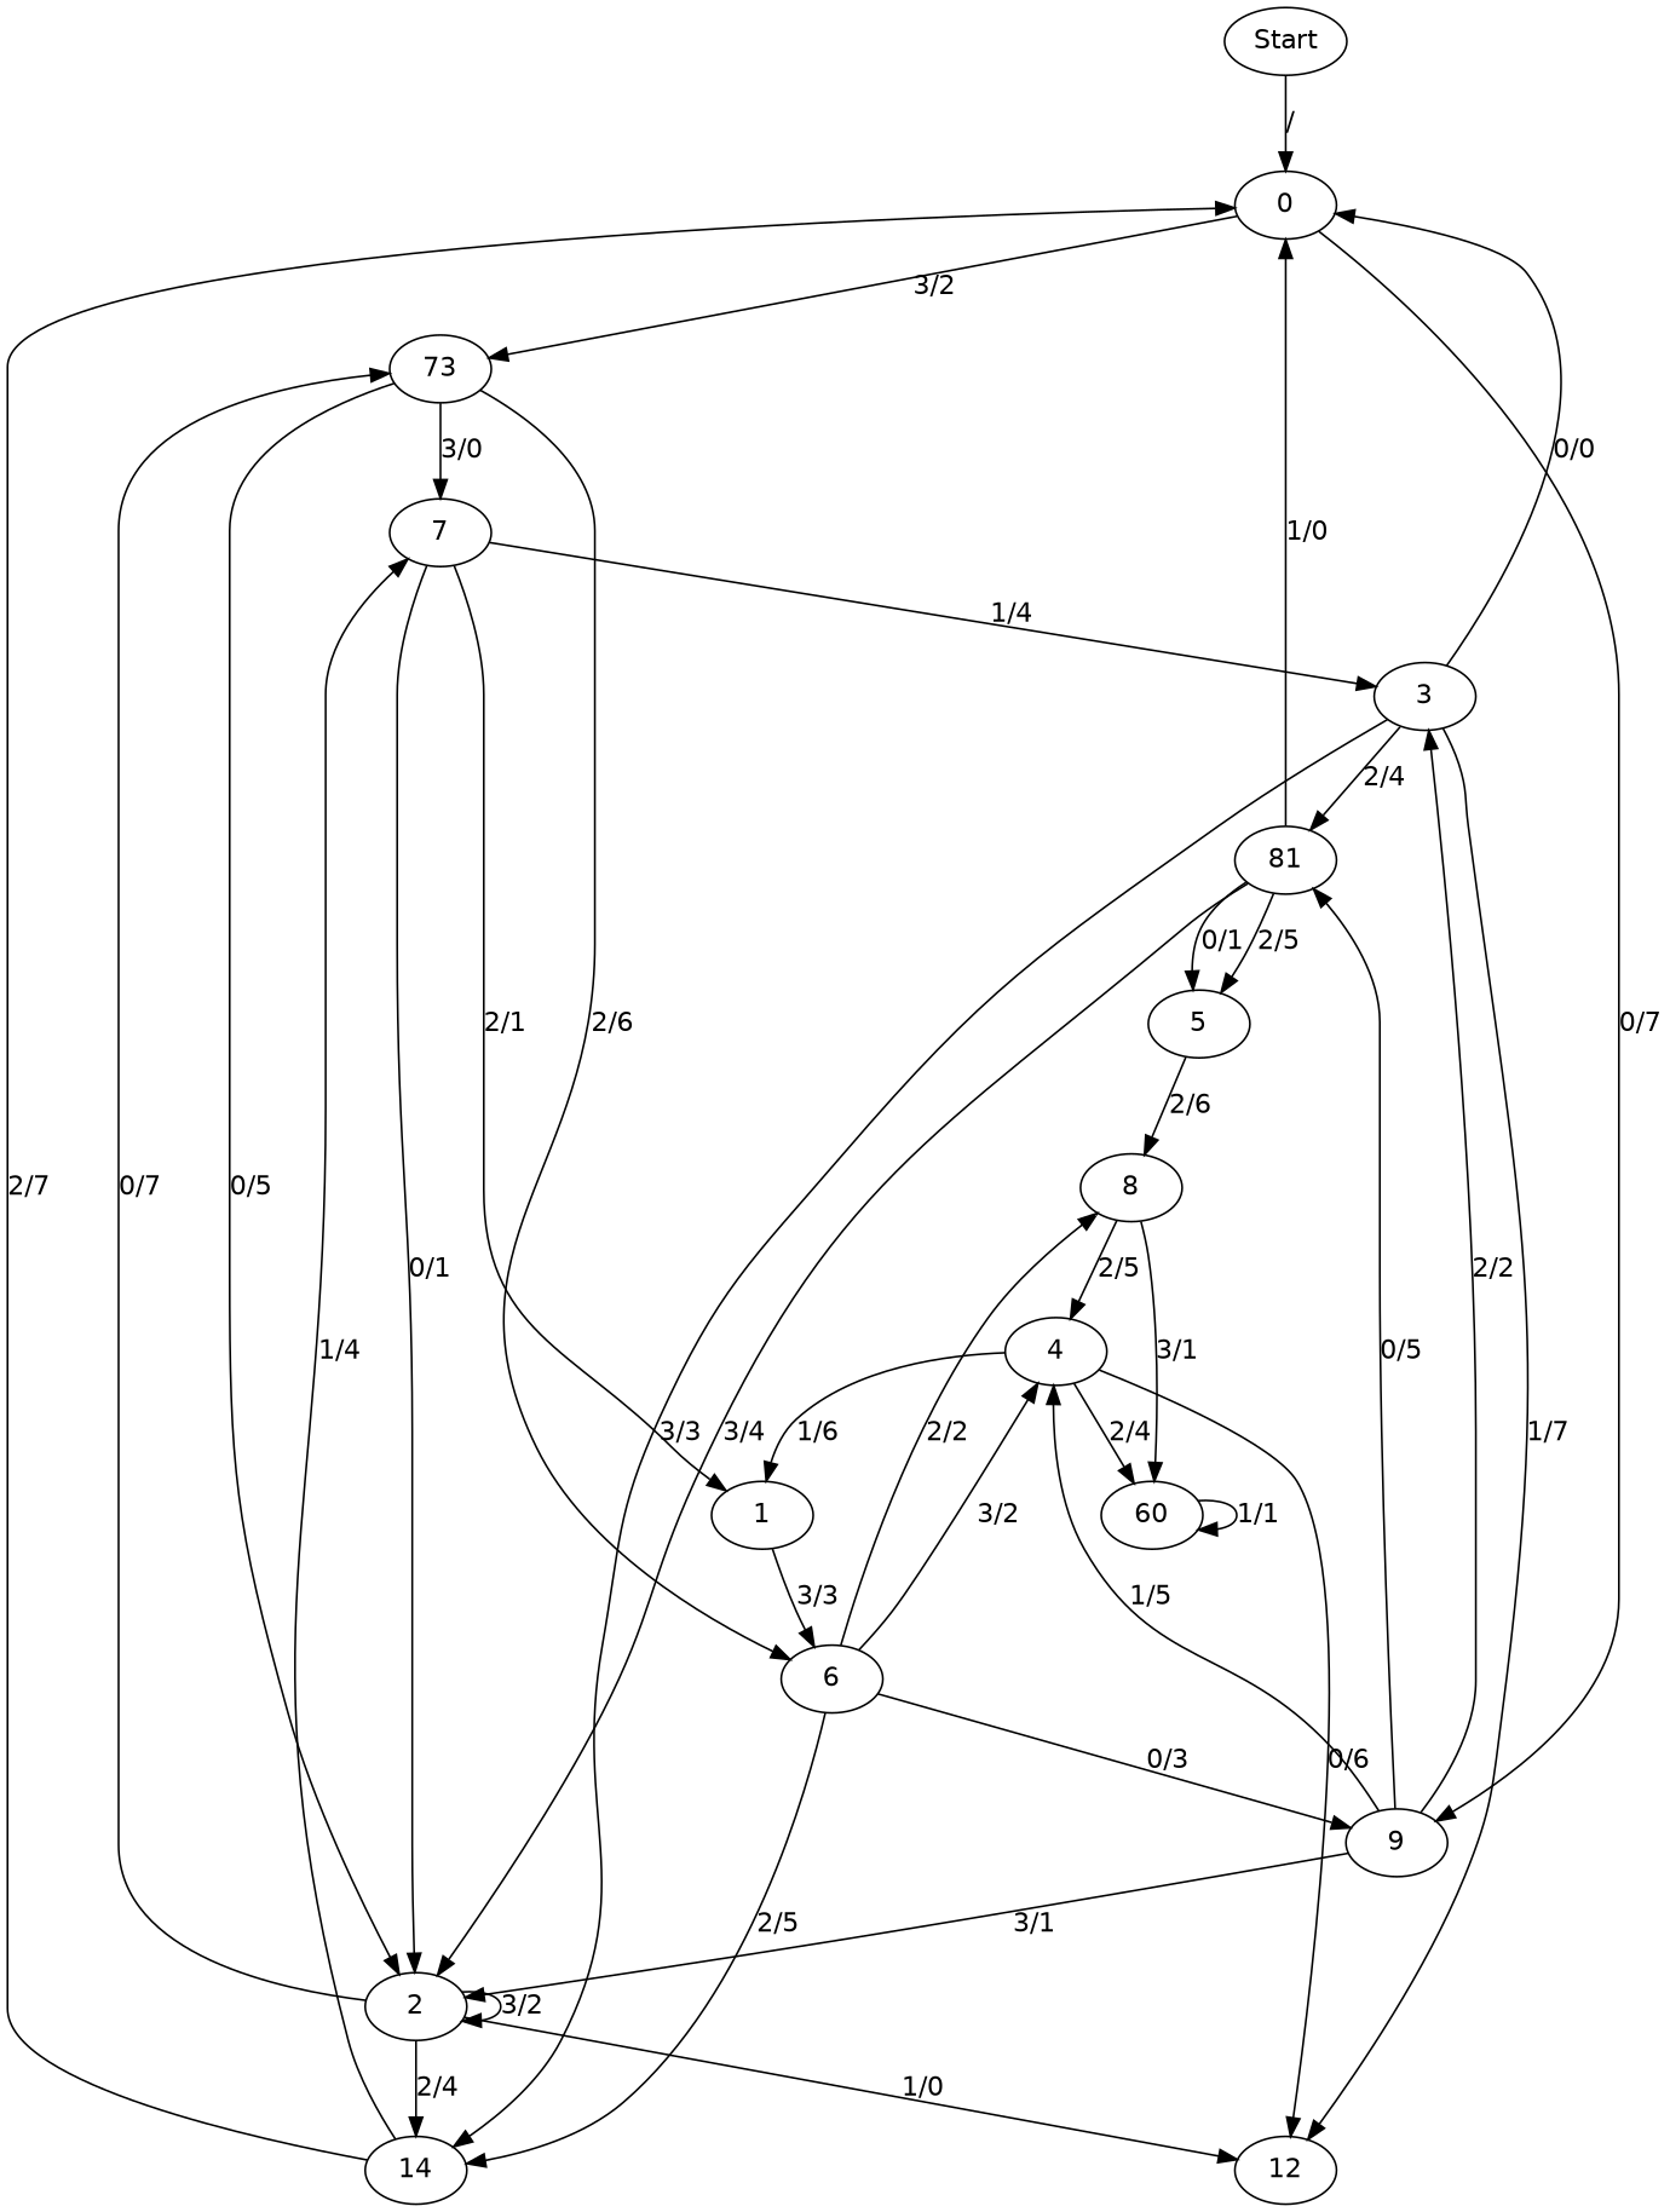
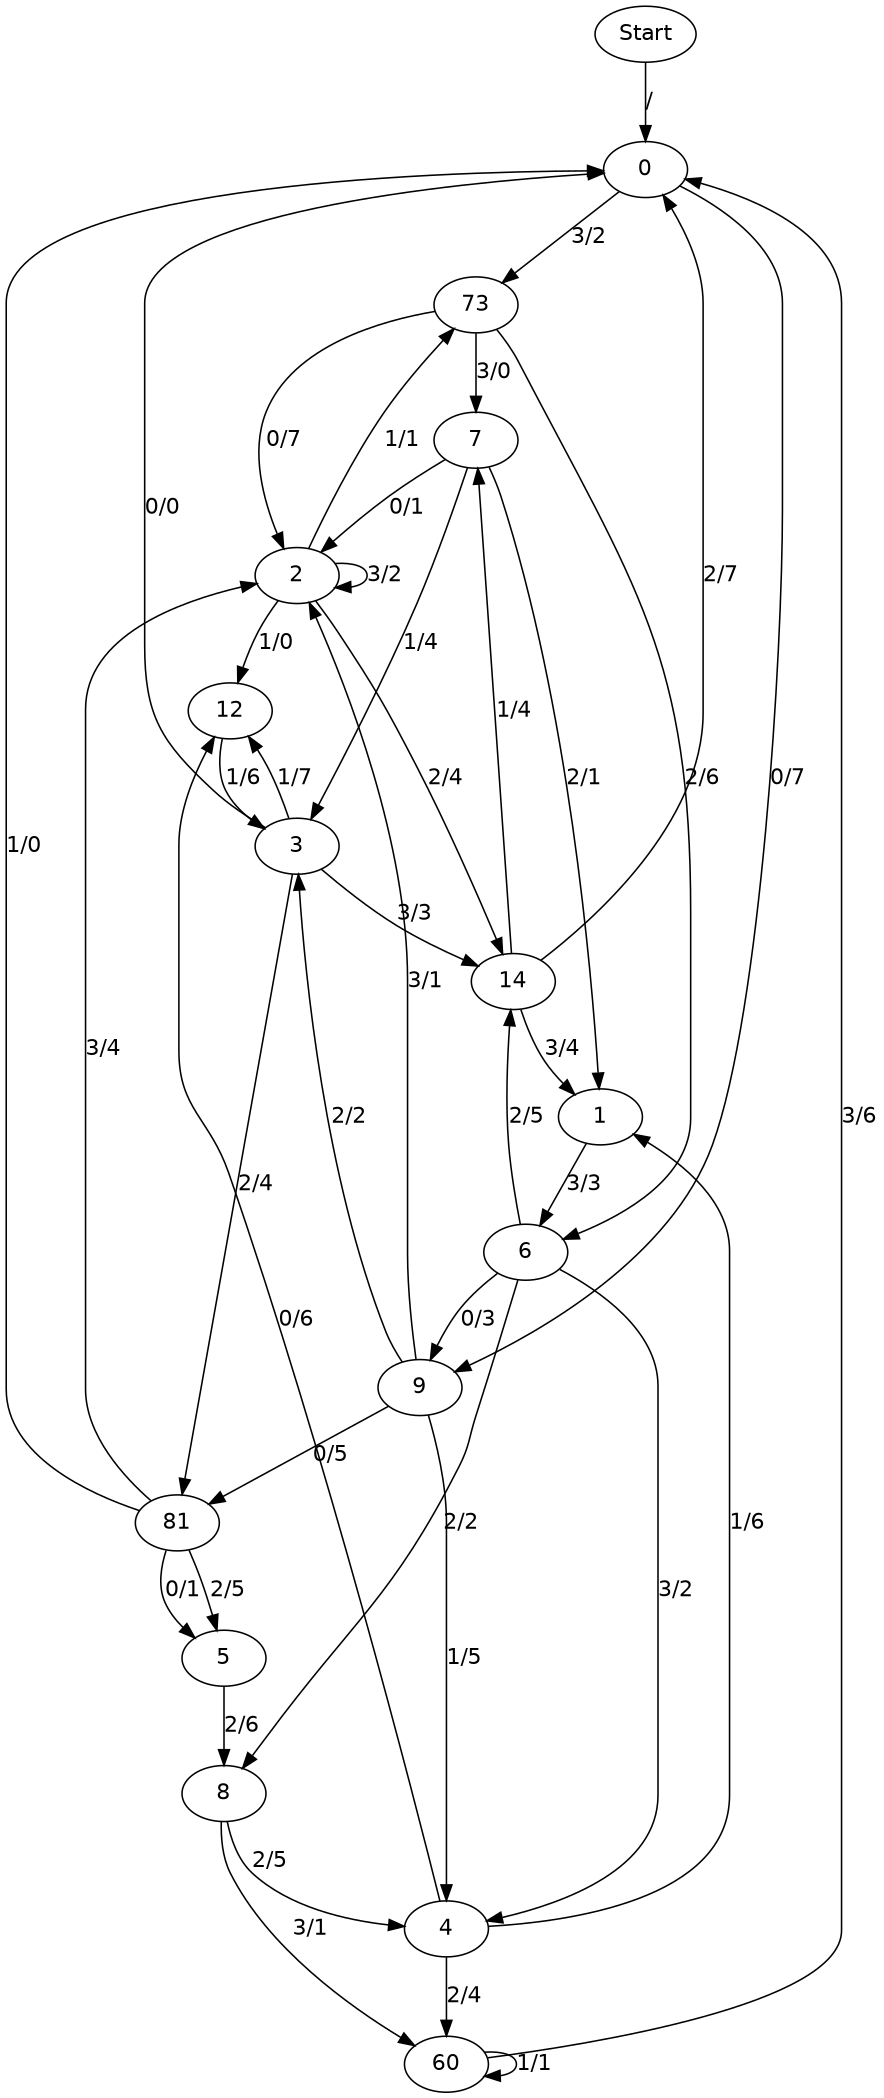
  digraph {
    fontname="DejaVu Sans"
    node [fontname="DejaVu Sans"]
    edge [fontname="DejaVu Sans"]
    Start
    0
    n3 [label=73]
    9
    7
    6
    2
    4
    n9 [label=81]
    3
    1
    14
    8
    12
    n15 [label=60]
    5
    Start -> 0 [label="/"]
    0 -> n3 [label="3/2"]
    0 -> 9 [label="0/7"]
    n3 -> 7 [label="3/0"]
    n3 -> 6 [label="2/6"]
-   n3 -> 2 [label="0/5"]
+   n3 -> 2 [label="0/7"]
    9 -> 2 [label="3/1"]
    9 -> 4 [label="1/5"]
    9 -> n9 [label="0/5"]
    9 -> 3 [label="2/2"]
    7 -> 2 [label="0/1"]
    7 -> 3 [label="1/4"]
    7 -> 1 [label="2/1"]
    6 -> 9 [label="0/3"]
    6 -> 4 [label="3/2"]
    6 -> 14 [label="2/5"]
    6 -> 8 [label="2/2"]
-   2 -> n3 [label="0/7"]
+   2 -> n3 [label="1/1"]
    2 -> 2 [label="3/2"]
    2 -> 14 [label="2/4"]
    2 -> 12 [label="1/0"]
    4 -> 1 [label="1/6"]
    4 -> 12 [label="0/6"]
    4 -> n15 [label="2/4"]
    n9 -> 0 [label="1/0"]
    n9 -> 2 [label="3/4"]
    n9 -> 5 [label="0/1"]
    n9 -> 5 [label="2/5"]
    3 -> 0 [label="0/0"]
    3 -> n9 [label="2/4"]
    3 -> 14 [label="3/3"]
    3 -> 12 [label="1/7"]
    1 -> 6 [label="3/3"]
    14 -> 0 [label="2/7"]
    14 -> 7 [label="1/4"]
+   14 -> 1 [label="3/4"]
    8 -> 4 [label="2/5"]
    8 -> n15 [label="3/1"]
+   12 -> 3 [label="1/6"]
+   n15 -> 0 [label="3/6"]
    n15 -> n15 [label="1/1"]
    5 -> 8 [label="2/6"]
  }
